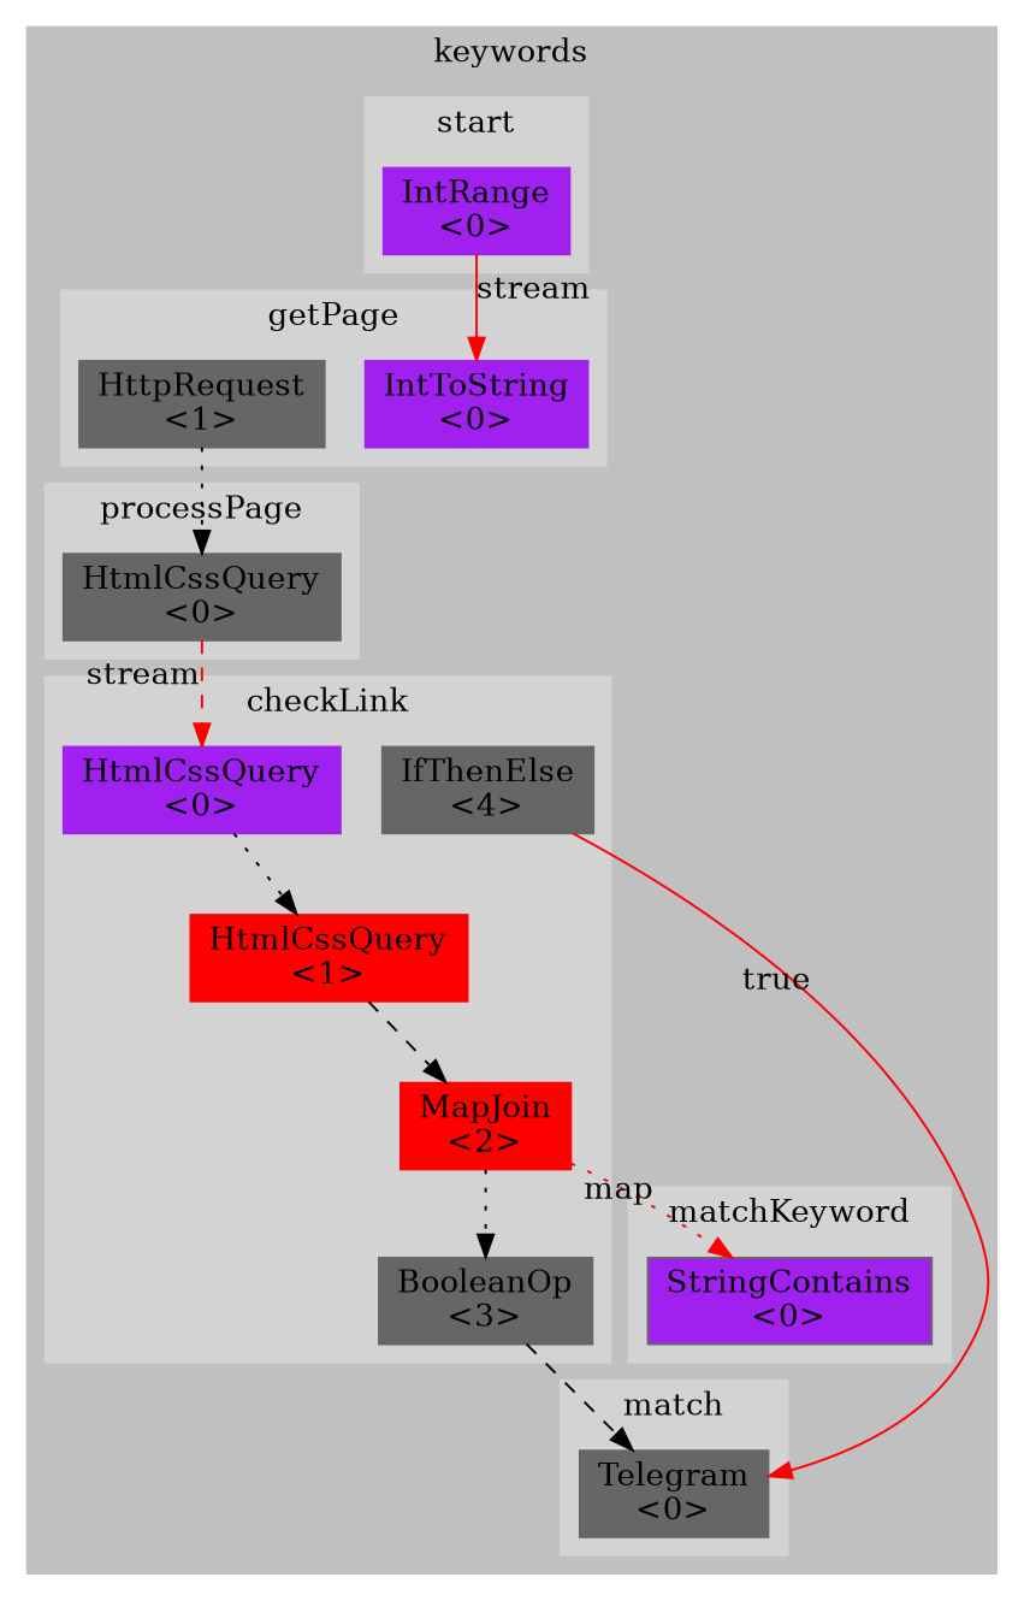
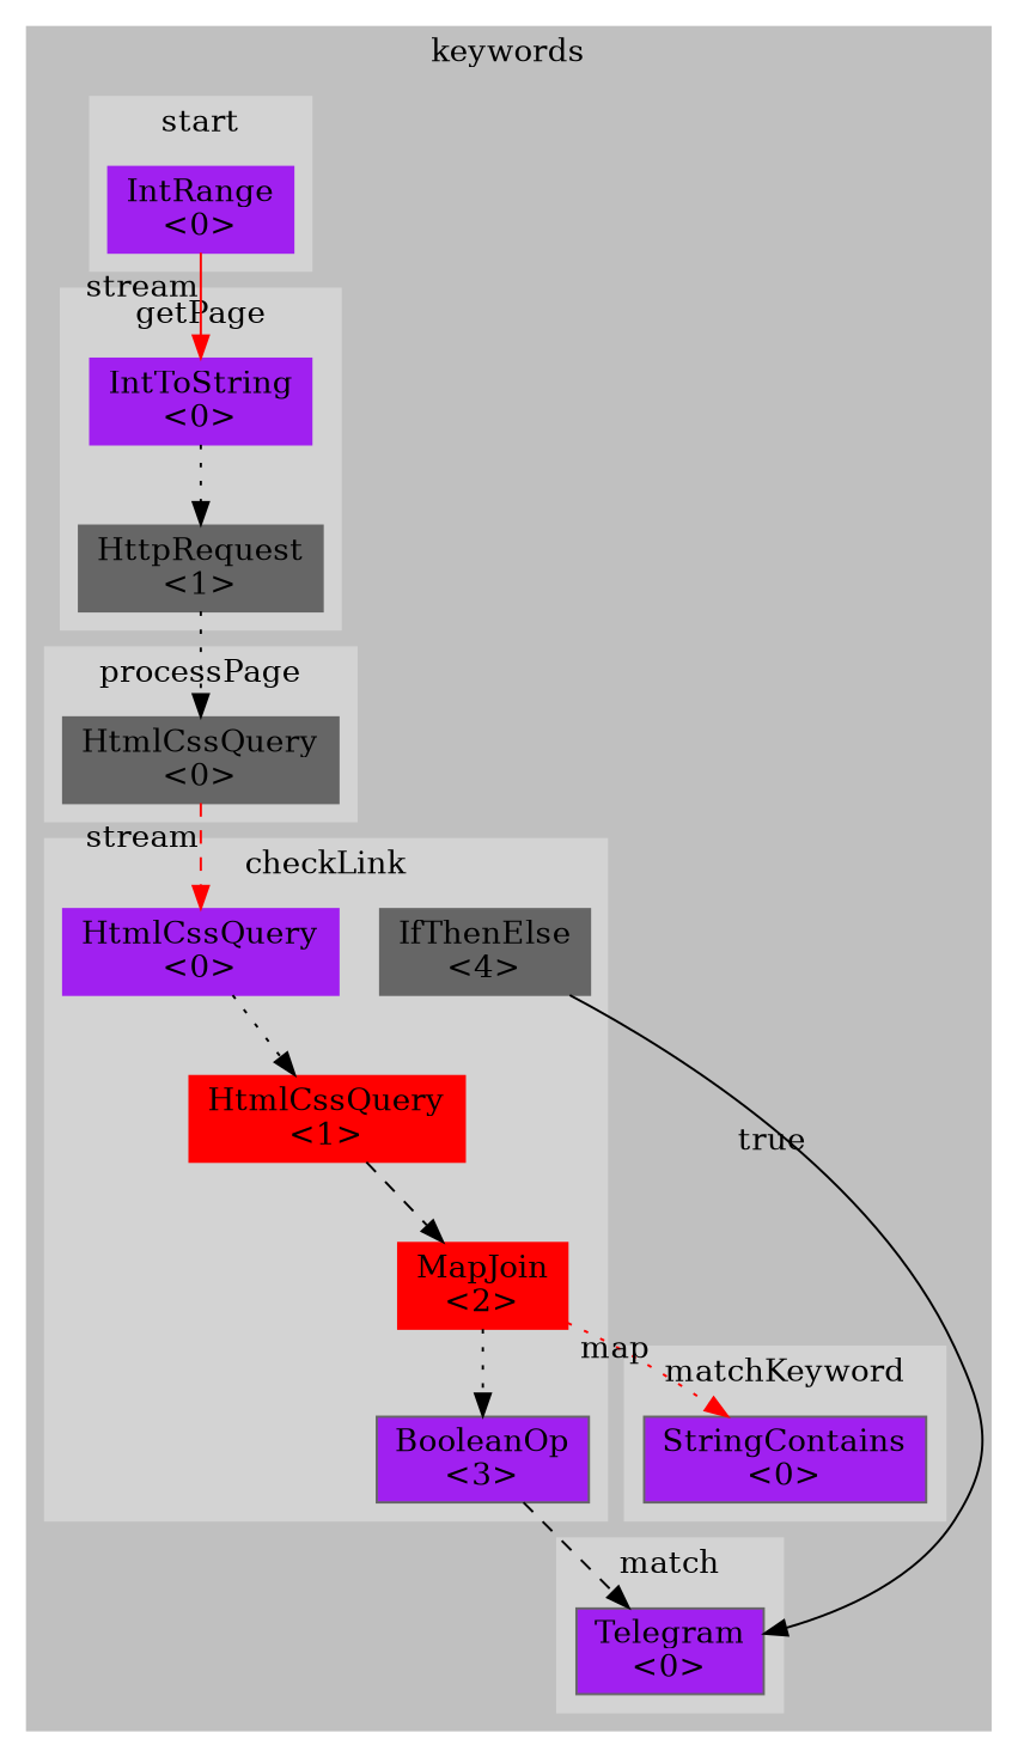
  digraph {
    node [color=gray40 shape=rectangle style=filled]
    edge [style=dotted]
    n1 [fillcolor=purple label="StringContains\n<0>"]
    n2 [color=purple label="IntToString\n<0>"]
    n3 [label="HttpRequest\n<1>"]
-   n4 [label="Telegram\n<0>"]
+   n4 [label="Telegram\n<0>" fillcolor=purple]
    n5 [color=purple label="IntRange\n<0>"]
    n6 [label="IfThenElse\n<4>"]
    n7 [color=red label="HtmlCssQuery\n<1>"]
-   n8 [label="BooleanOp\n<3>"]
+   n8 [label="BooleanOp\n<3>" fillcolor=purple]
    n9 [color=purple label="HtmlCssQuery\n<0>"]
    n10 [color=red label="MapJoin\n<2>"]
    n11 [label="HtmlCssQuery\n<0>"]
    subgraph cluster_1 {
      color=grey
      label=keywords
      style=filled
      subgraph cluster_2 {
        color=lightgrey
        label=matchKeyword
        style=filled
        n1
      }
      subgraph cluster_3 {
        color=lightgrey
        label=getPage
        style=filled
        n2
        n3
      }
      subgraph cluster_4 {
        color=lightgrey
        label=match
        style=filled
        n4
      }
      subgraph cluster_5 {
        color=lightgrey
        label=start
        style=filled
        n5
      }
      subgraph cluster_6 {
        color=lightgrey
        label=checkLink
        style=filled
        n6
        n7
        n8
        n9
        n10
      }
      subgraph cluster_7 {
        color=lightgrey
        label=processPage
        style=filled
        n11
      }
    }
+   n2 -> n3
    n3 -> n11
    n5 -> n2 [color=red style=solid xlabel=stream]
-   n6 -> n4 [style=solid xlabel=true color=red]
+   n6 -> n4 [style=solid xlabel=true]
    n7 -> n10 [style=dashed]
    n8 -> n4 [style=dashed]
    n9 -> n7
    n10 -> n1 [color=red xlabel=map]
    n10 -> n8
    n11 -> n9 [color=red style=dashed xlabel=stream]
  }
